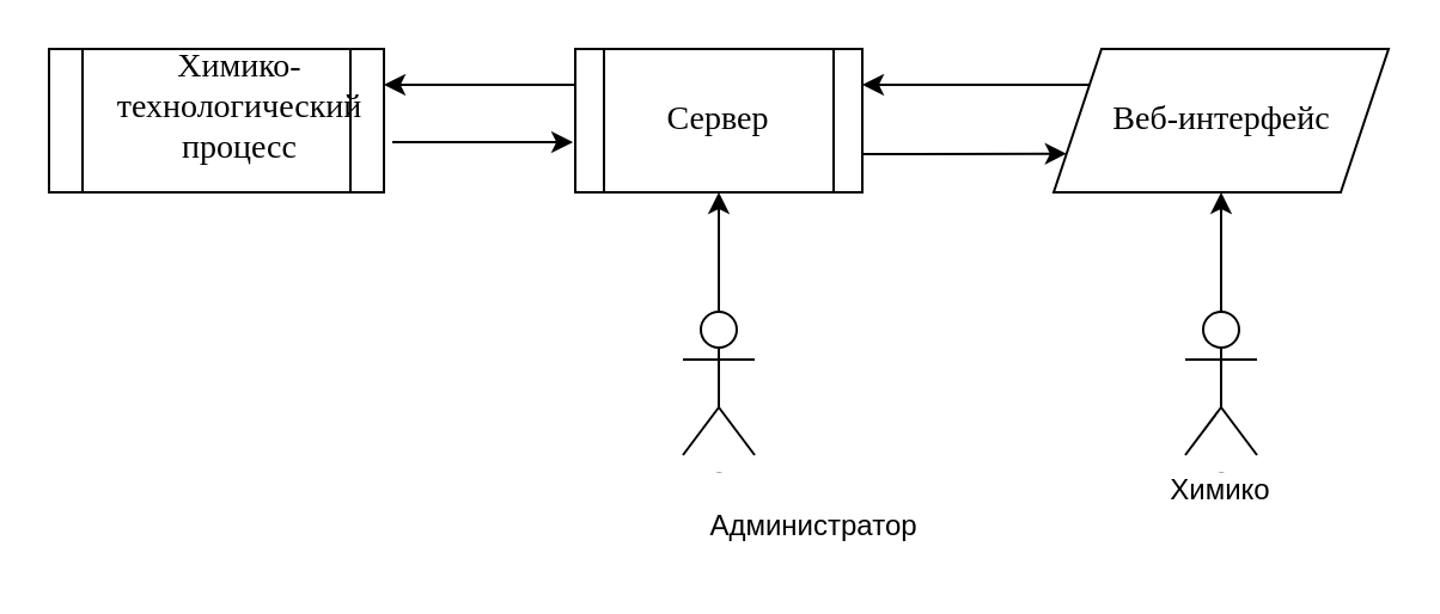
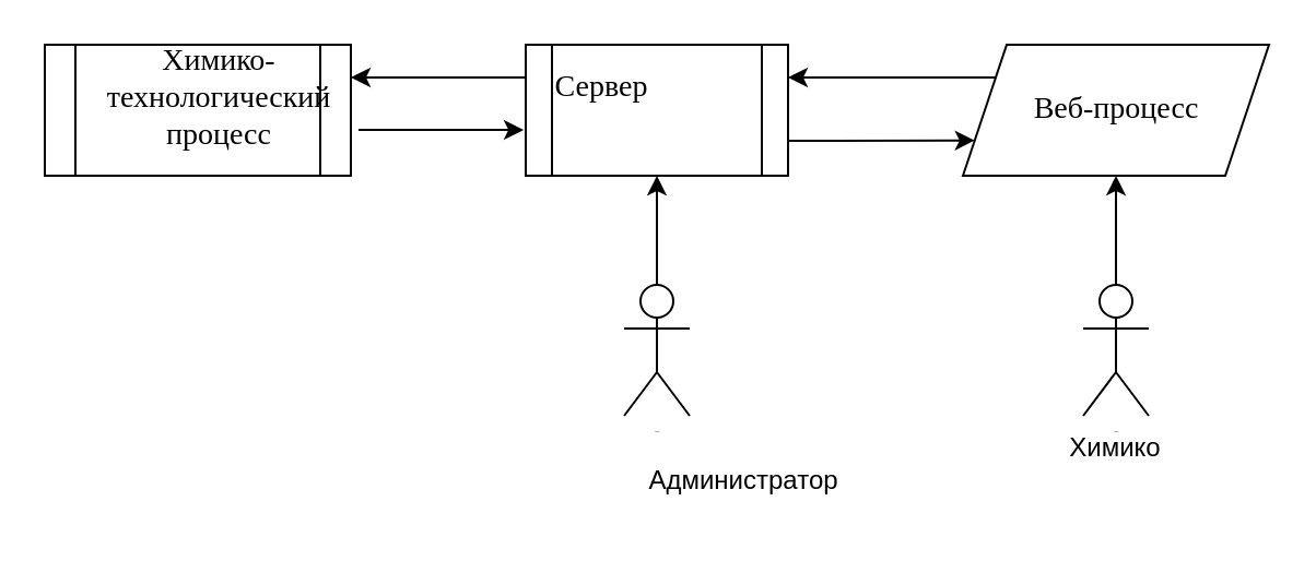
  <mxCell id="0" />
  <mxCell id="1" parent="0" />
  <mxCell id="2" value="" style="shape=process;whiteSpace=wrap;html=1;backgroundOutline=1;" vertex="1" parent="1"><mxGeometry x="20" y="20" width="140" height="60" as="geometry" /></mxCell>
  <mxCell id="3" value="" style="shape=process;whiteSpace=wrap;html=1;backgroundOutline=1;" vertex="1" parent="1"><mxGeometry x="240" y="20" width="120" height="60" as="geometry" /></mxCell>
  <mxCell id="4" value="" style="endArrow=classic;html=1;rounded=0;entryX=1;entryY=0.25;entryDx=0;entryDy=0;exitX=0;exitY=0.25;exitDx=0;exitDy=0;" edge="1" parent="1" source="3" target="2"><mxGeometry width="50" height="50" relative="1" as="geometry"><mxPoint x="310" y="100" as="sourcePoint" /><mxPoint x="360" y="50" as="targetPoint" /></mxGeometry></mxCell>
  <mxCell id="5" value="" style="endArrow=classic;html=1;rounded=0;entryX=1;entryY=0.25;entryDx=0;entryDy=0;exitX=0.167;exitY=0.25;exitDx=0;exitDy=0;exitPerimeter=0;" edge="1" parent="1" source="6" target="3"><mxGeometry width="50" height="50" relative="1" as="geometry"><mxPoint x="450" y="35" as="sourcePoint" /><mxPoint x="370" y="40" as="targetPoint" /></mxGeometry></mxCell>
  <mxCell id="6" value="" style="shape=parallelogram;perimeter=parallelogramPerimeter;whiteSpace=wrap;html=1;fixedSize=1;" vertex="1" parent="1"><mxGeometry x="440" y="20" width="140" height="60" as="geometry" /></mxCell>
  <mxCell id="7" value="" style="endArrow=classic;html=1;rounded=0;exitX=1.025;exitY=0.65;exitDx=0;exitDy=0;exitPerimeter=0;entryX=-0.008;entryY=0.65;entryDx=0;entryDy=0;entryPerimeter=0;" edge="1" parent="1" source="2" target="3"><mxGeometry width="50" height="50" relative="1" as="geometry"><mxPoint x="310" y="100" as="sourcePoint" /><mxPoint x="360" y="50" as="targetPoint" /></mxGeometry></mxCell>
  <mxCell id="8" value="" style="endArrow=classic;html=1;rounded=0;entryX=0;entryY=0.75;entryDx=0;entryDy=0;" edge="1" parent="1" target="6"><mxGeometry width="50" height="50" relative="1" as="geometry"><mxPoint x="360" y="64" as="sourcePoint" /><mxPoint x="249" y="69" as="targetPoint" /></mxGeometry></mxCell>
  <mxCell id="9" value="&lt;div style=&quot;&quot;&gt;&lt;span style=&quot;font-size: 14px; font-family: &amp;quot;Times New Roman&amp;quot;; background-color: initial;&quot;&gt;Химико-технологический процесс&lt;/span&gt;&lt;/div&gt;" style="text;html=1;strokeColor=none;fillColor=none;align=center;verticalAlign=middle;whiteSpace=wrap;rounded=0;" vertex="1" parent="1"><mxGeometry x="65" y="30" width="70" height="30" as="geometry" /></mxCell>
- <mxCell id="10" value="&lt;font face=&quot;Times New Roman&quot;&gt;&lt;span style=&quot;font-size: 14px;&quot;&gt;Сервер&lt;/span&gt;&lt;/font&gt;" style="text;html=1;strokeColor=none;fillColor=none;align=center;verticalAlign=middle;whiteSpace=wrap;rounded=0;" vertex="1" parent="1"><mxGeometry x="270" y="35" width="60" height="30" as="geometry" /></mxCell>
- <mxCell id="11" value="&lt;font face=&quot;Times New Roman&quot; style=&quot;font-size: 14px;&quot;&gt;Веб-интерфейс&lt;/font&gt;" style="text;html=1;strokeColor=none;fillColor=none;align=center;verticalAlign=middle;whiteSpace=wrap;rounded=0;" vertex="1" parent="1"><mxGeometry x="462.5" y="35" width="95" height="30" as="geometry" /></mxCell>
+ <mxCell id="10" value="&lt;font face=&quot;Times New Roman&quot;&gt;&lt;span style=&quot;font-size: 14px;&quot;&gt;Сервер&lt;/span&gt;&lt;/font&gt;" style="text;html=1;strokeColor=none;fillColor=none;align=center;verticalAlign=middle;whiteSpace=wrap;rounded=0;" vertex="1" parent="1"><mxGeometry x="245" y="25" width="60" height="30" as="geometry" /></mxCell>
+ <mxCell id="11" value="&lt;font face=&quot;Times New Roman&quot; style=&quot;font-size: 14px;&quot;&gt;Веб-процесс&lt;/font&gt;" style="text;html=1;strokeColor=none;fillColor=none;align=center;verticalAlign=middle;whiteSpace=wrap;rounded=0;" vertex="1" parent="1"><mxGeometry x="462.5" y="35" width="95" height="30" as="geometry" /></mxCell>
  <mxCell id="12" style="edgeStyle=orthogonalEdgeStyle;rounded=0;orthogonalLoop=1;jettySize=auto;html=1;exitX=0.5;exitY=0;exitDx=0;exitDy=0;exitPerimeter=0;entryX=0.5;entryY=1;entryDx=0;entryDy=0;" edge="1" parent="1" source="13" target="3"><mxGeometry relative="1" as="geometry" /></mxCell>
  <mxCell id="13" value="Actor" style="shape=umlActor;verticalLabelPosition=bottom;verticalAlign=top;html=1;outlineConnect=0;fontSize=1;" vertex="1" parent="1"><mxGeometry x="285" y="130" width="30" height="60" as="geometry" /></mxCell>
  <mxCell id="14" style="edgeStyle=orthogonalEdgeStyle;rounded=0;orthogonalLoop=1;jettySize=auto;html=1;exitX=0.5;exitY=0;exitDx=0;exitDy=0;exitPerimeter=0;entryX=0.5;entryY=1;entryDx=0;entryDy=0;" edge="1" parent="1" source="15" target="6"><mxGeometry relative="1" as="geometry" /></mxCell>
  <mxCell id="15" value="Actor" style="shape=umlActor;verticalLabelPosition=bottom;verticalAlign=top;html=1;outlineConnect=0;fontSize=1;" vertex="1" parent="1"><mxGeometry x="495" y="130" width="30" height="60" as="geometry" /></mxCell>
  <mxCell id="16" value="Администратор" style="text;html=1;strokeColor=none;fillColor=none;align=center;verticalAlign=middle;whiteSpace=wrap;rounded=0;" vertex="1" parent="1"><mxGeometry x="310" y="205" width="60" height="30" as="geometry" /></mxCell>
  <mxCell id="17" value="Химико" style="text;html=1;strokeColor=none;fillColor=none;align=center;verticalAlign=middle;whiteSpace=wrap;rounded=0;" vertex="1" parent="1"><mxGeometry x="480" y="190" width="60" height="30" as="geometry" /></mxCell>
